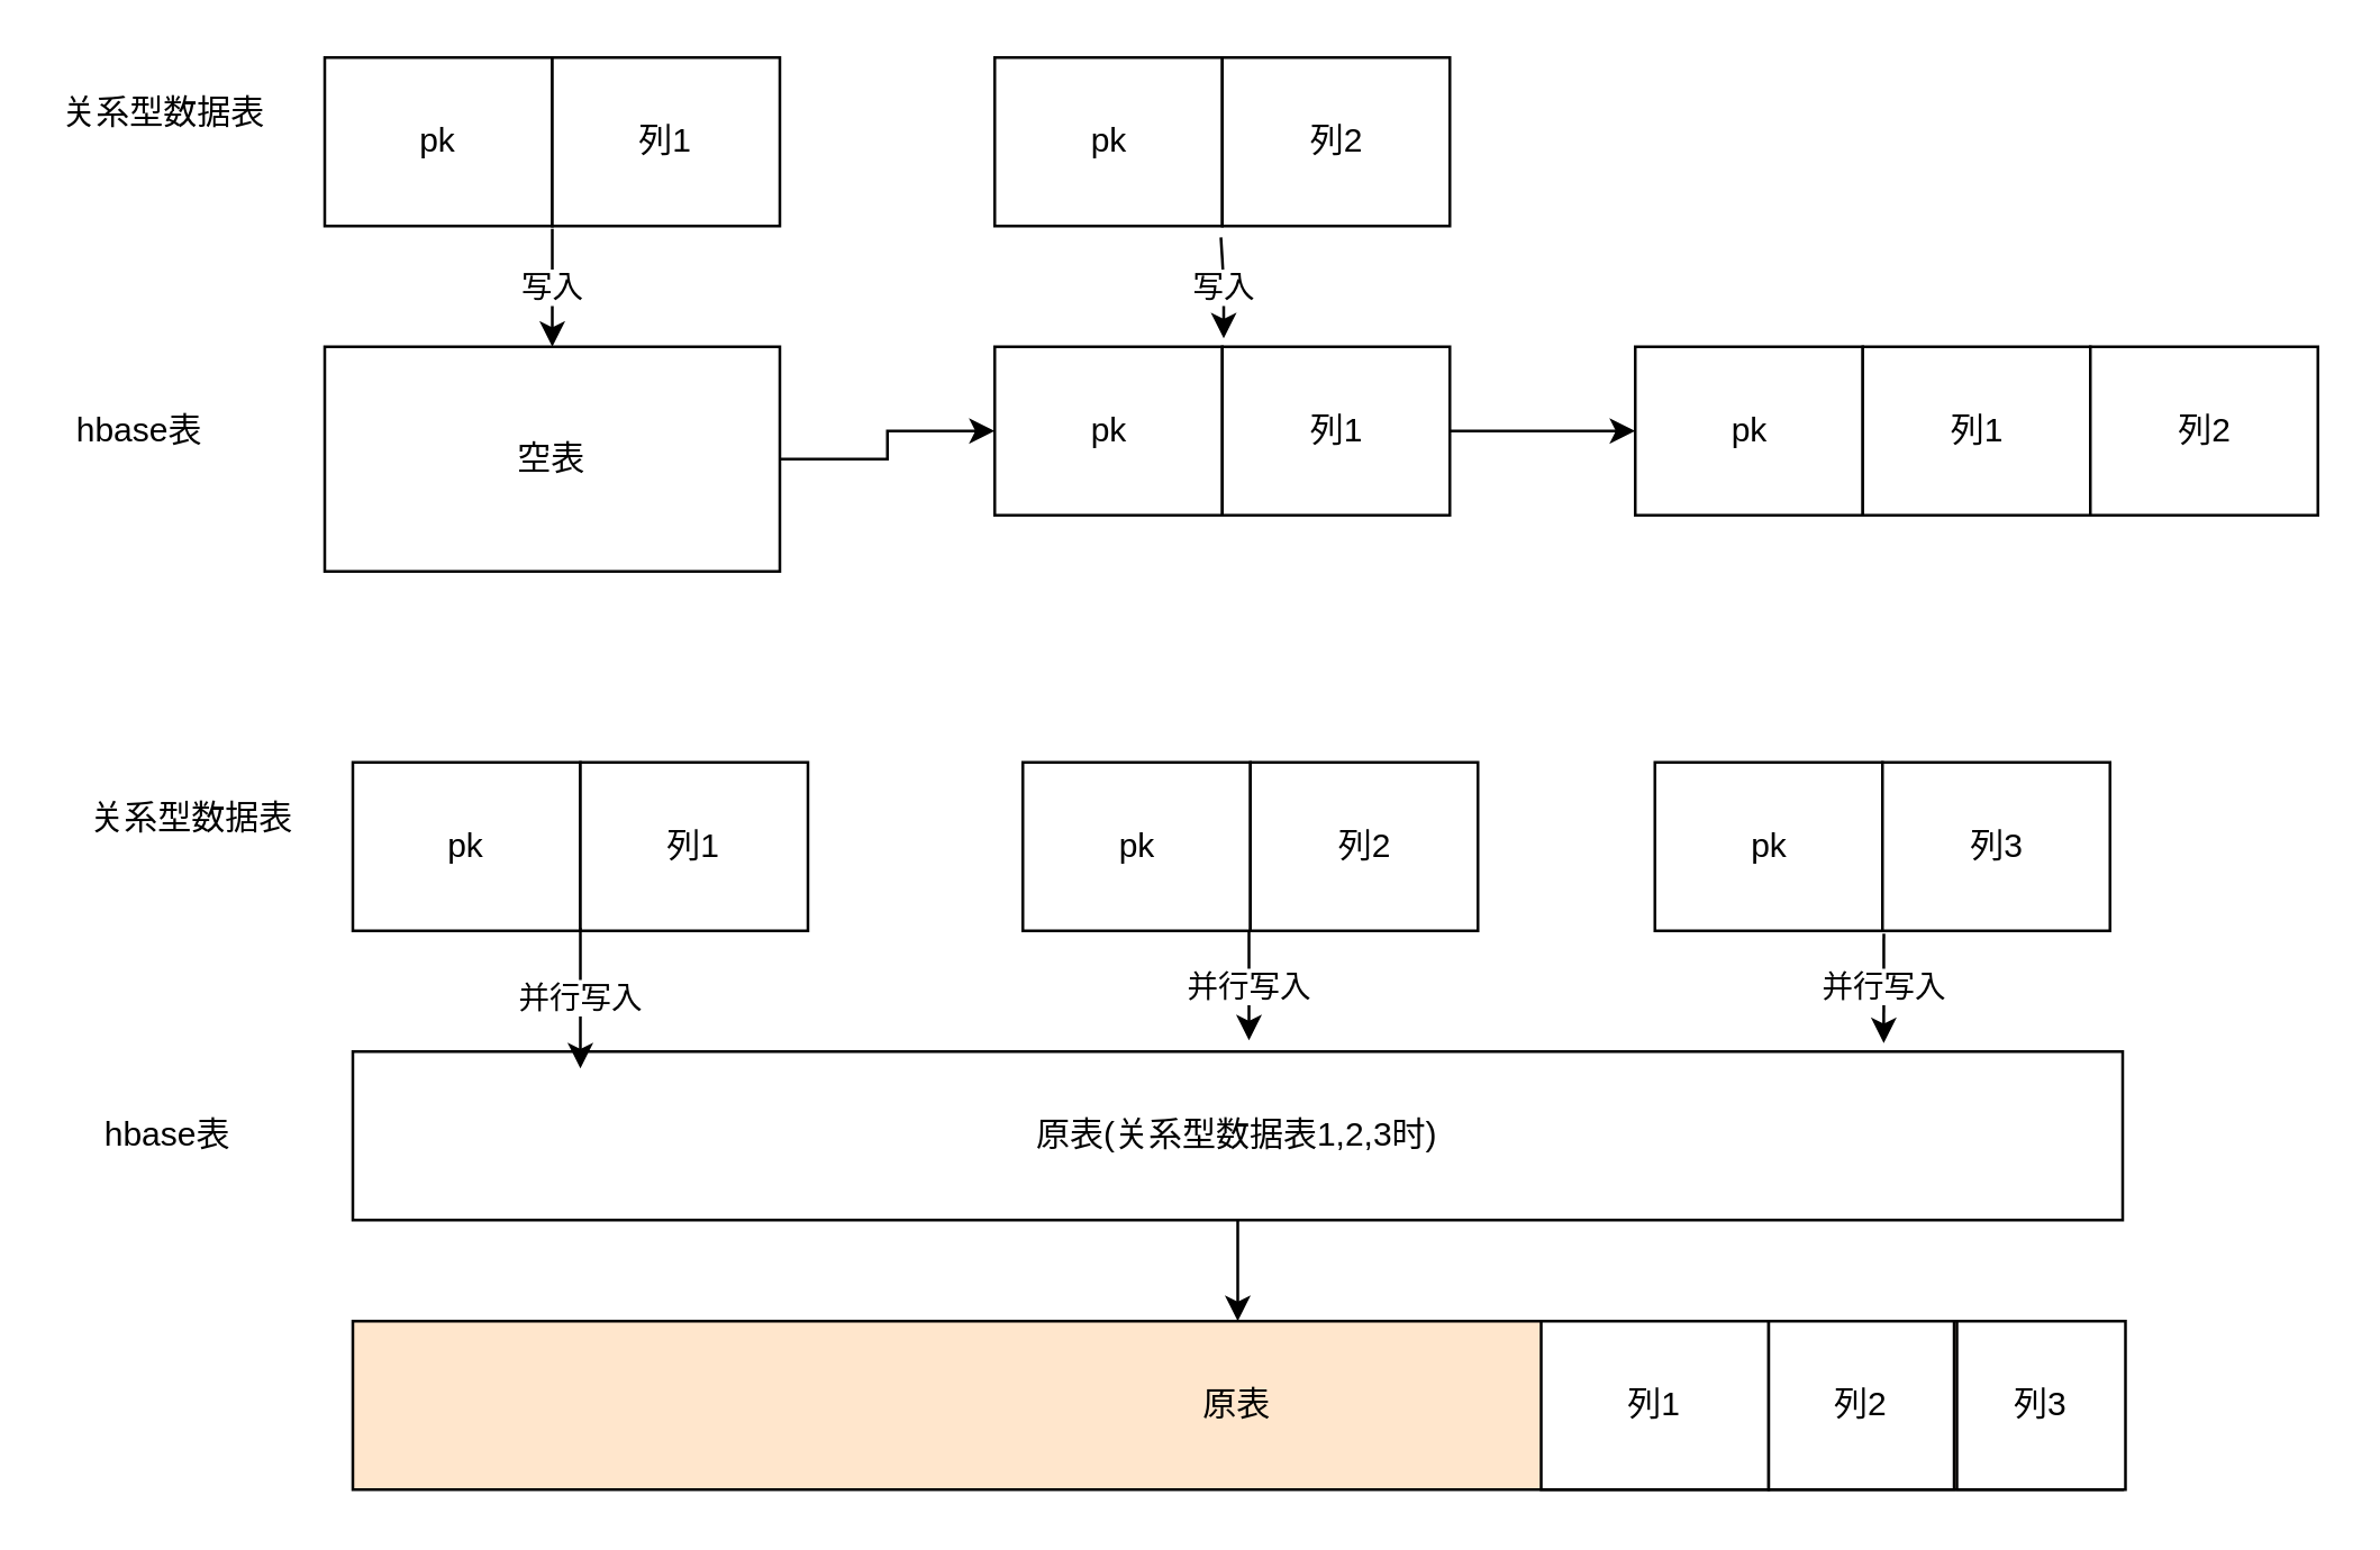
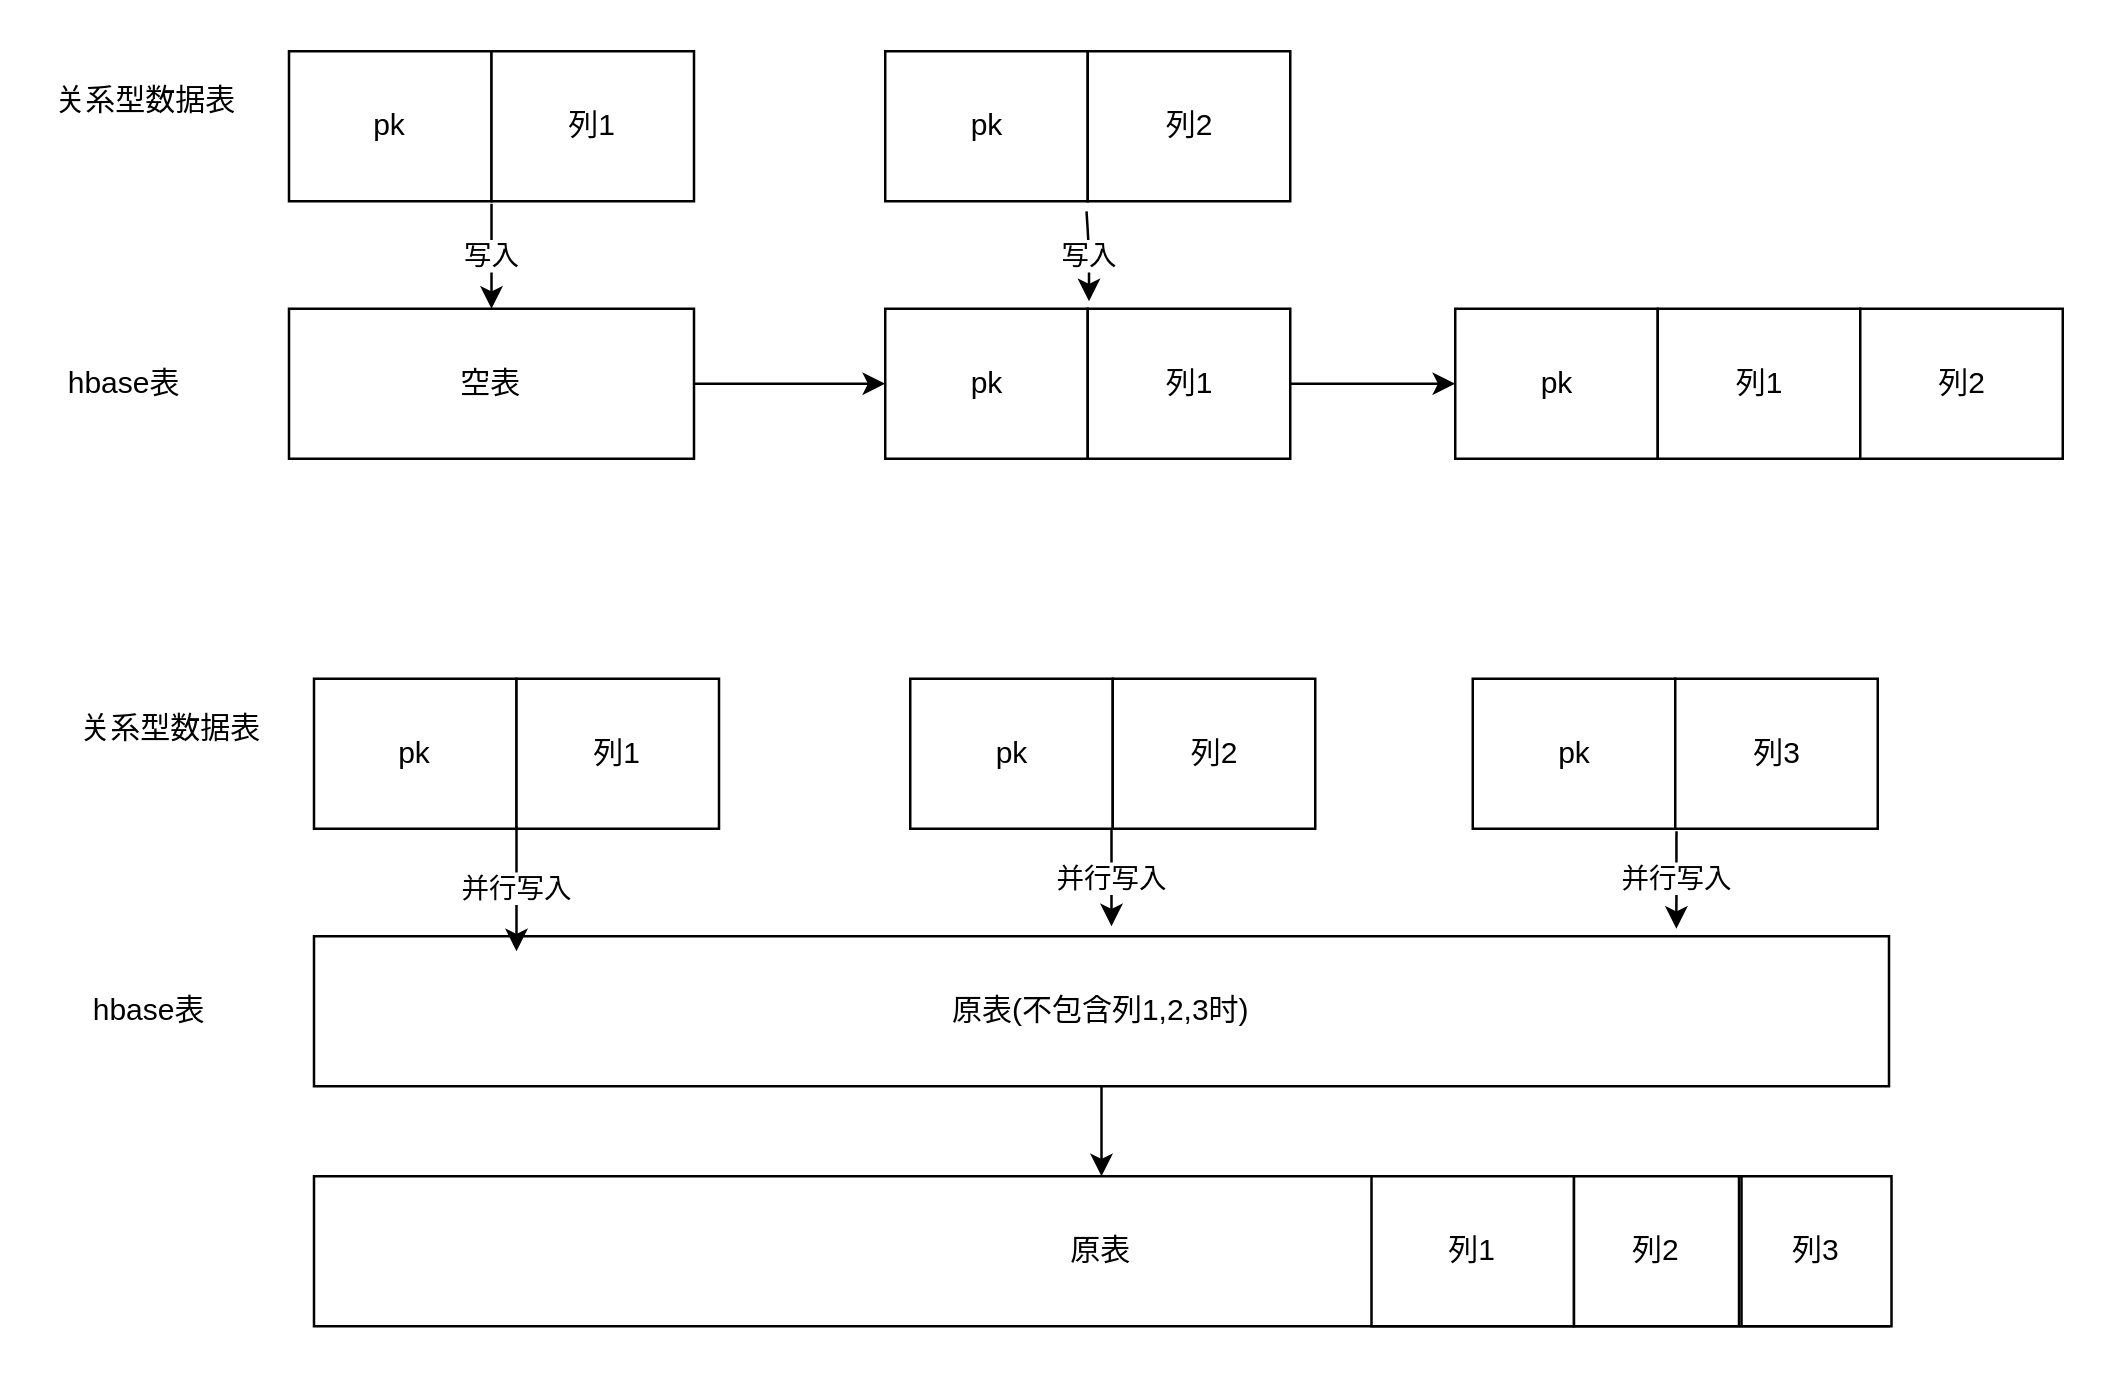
  <mxCell id="0" />
  <mxCell id="1" parent="0" />
  <mxCell id="2" value="pk" style="rounded=0;whiteSpace=wrap;html=1;" vertex="1" parent="1"><mxGeometry x="353.5" y="123" width="81" height="60" as="geometry" /></mxCell>
  <mxCell id="3" style="edgeStyle=orthogonalEdgeStyle;rounded=0;orthogonalLoop=1;jettySize=auto;html=1;entryX=0;entryY=0.5;entryDx=0;entryDy=0;" edge="1" parent="1" source="4" target="15"><mxGeometry relative="1" as="geometry" /></mxCell>
  <mxCell id="4" value="列1" style="rounded=0;whiteSpace=wrap;html=1;" vertex="1" parent="1"><mxGeometry x="434.5" y="123" width="81" height="60" as="geometry" /></mxCell>
  <mxCell id="5" style="edgeStyle=orthogonalEdgeStyle;rounded=0;orthogonalLoop=1;jettySize=auto;html=1;entryX=0;entryY=0.5;entryDx=0;entryDy=0;" edge="1" parent="1" source="6" target="2"><mxGeometry relative="1" as="geometry" /></mxCell>
- <mxCell id="6" value="空表" style="rounded=0;whiteSpace=wrap;html=1;" vertex="1" parent="1"><mxGeometry x="115" y="123" width="162" height="80" as="geometry" /></mxCell>
+ <mxCell id="6" value="空表" style="rounded=0;whiteSpace=wrap;html=1;" vertex="1" parent="1"><mxGeometry x="115" y="123" width="162" height="60" as="geometry" /></mxCell>
  <mxCell id="7" value="hbase表" style="text;html=1;resizable=0;points=[];autosize=1;align=left;verticalAlign=top;spacingTop=-4;" vertex="1" parent="1"><mxGeometry x="25" y="143" width="60" height="20" as="geometry" /></mxCell>
  <mxCell id="8" value="pk" style="rounded=0;whiteSpace=wrap;html=1;" vertex="1" parent="1"><mxGeometry x="115" y="20" width="81" height="60" as="geometry" /></mxCell>
  <mxCell id="9" value="列1" style="rounded=0;whiteSpace=wrap;html=1;" vertex="1" parent="1"><mxGeometry x="196" y="20" width="81" height="60" as="geometry" /></mxCell>
  <mxCell id="10" value="关系型数据表" style="text;html=1;resizable=0;points=[];autosize=1;align=left;verticalAlign=top;spacingTop=-4;" vertex="1" parent="1"><mxGeometry x="20" y="30" width="90" height="20" as="geometry" /></mxCell>
  <mxCell id="11" value="pk" style="rounded=0;whiteSpace=wrap;html=1;" vertex="1" parent="1"><mxGeometry x="353.5" y="20" width="81" height="60" as="geometry" /></mxCell>
  <mxCell id="12" value="列2" style="rounded=0;whiteSpace=wrap;html=1;" vertex="1" parent="1"><mxGeometry x="434.5" y="20" width="81" height="60" as="geometry" /></mxCell>
  <mxCell id="13" value="写入" style="endArrow=classic;html=1;entryX=0.5;entryY=0;entryDx=0;entryDy=0;" edge="1" parent="1" target="6"><mxGeometry width="50" height="50" relative="1" as="geometry"><mxPoint x="196" y="81" as="sourcePoint" /><mxPoint x="165" y="210" as="targetPoint" /></mxGeometry></mxCell>
  <mxCell id="14" value="写入" style="endArrow=classic;html=1;exitX=0.994;exitY=1.067;exitDx=0;exitDy=0;exitPerimeter=0;" edge="1" parent="1" source="11"><mxGeometry width="50" height="50" relative="1" as="geometry"><mxPoint x="206" y="91" as="sourcePoint" /><mxPoint x="435" y="120" as="targetPoint" /><Array as="points"><mxPoint x="435" y="100" /></Array></mxGeometry></mxCell>
  <mxCell id="15" value="pk" style="rounded=0;whiteSpace=wrap;html=1;" vertex="1" parent="1"><mxGeometry x="581.5" y="123" width="81" height="60" as="geometry" /></mxCell>
  <mxCell id="16" value="列1" style="rounded=0;whiteSpace=wrap;html=1;" vertex="1" parent="1"><mxGeometry x="662.5" y="123" width="81" height="60" as="geometry" /></mxCell>
  <mxCell id="17" value="列2" style="rounded=0;whiteSpace=wrap;html=1;" vertex="1" parent="1"><mxGeometry x="743.5" y="123" width="81" height="60" as="geometry" /></mxCell>
  <mxCell id="18" style="edgeStyle=orthogonalEdgeStyle;rounded=0;orthogonalLoop=1;jettySize=auto;html=1;" edge="1" parent="1" source="19"><mxGeometry relative="1" as="geometry"><mxPoint x="440" y="470" as="targetPoint" /></mxGeometry></mxCell>
- <mxCell id="19" value="原表(关系型数据表1,2,3时)" style="rounded=0;whiteSpace=wrap;html=1;" vertex="1" parent="1"><mxGeometry x="125" y="374" width="630" height="60" as="geometry" /></mxCell>
+ <mxCell id="19" value="原表(不包含列1,2,3时)" style="rounded=0;whiteSpace=wrap;html=1;" vertex="1" parent="1"><mxGeometry x="125" y="374" width="630" height="60" as="geometry" /></mxCell>
  <mxCell id="20" value="hbase表" style="text;html=1;resizable=0;points=[];autosize=1;align=left;verticalAlign=top;spacingTop=-4;" vertex="1" parent="1"><mxGeometry x="35" y="394" width="60" height="20" as="geometry" /></mxCell>
  <mxCell id="21" value="pk" style="rounded=0;whiteSpace=wrap;html=1;" vertex="1" parent="1"><mxGeometry x="125" y="271" width="81" height="60" as="geometry" /></mxCell>
  <mxCell id="22" value="列1" style="rounded=0;whiteSpace=wrap;html=1;" vertex="1" parent="1"><mxGeometry x="206" y="271" width="81" height="60" as="geometry" /></mxCell>
  <mxCell id="23" value="关系型数据表" style="text;html=1;resizable=0;points=[];autosize=1;align=left;verticalAlign=top;spacingTop=-4;" vertex="1" parent="1"><mxGeometry x="30" y="281" width="90" height="20" as="geometry" /></mxCell>
  <mxCell id="24" value="pk" style="rounded=0;whiteSpace=wrap;html=1;" vertex="1" parent="1"><mxGeometry x="363.5" y="271" width="81" height="60" as="geometry" /></mxCell>
  <mxCell id="25" value="列2" style="rounded=0;whiteSpace=wrap;html=1;" vertex="1" parent="1"><mxGeometry x="444.5" y="271" width="81" height="60" as="geometry" /></mxCell>
  <mxCell id="26" value="pk" style="rounded=0;whiteSpace=wrap;html=1;" vertex="1" parent="1"><mxGeometry x="588.5" y="271" width="81" height="60" as="geometry" /></mxCell>
  <mxCell id="27" value="列3" style="rounded=0;whiteSpace=wrap;html=1;" vertex="1" parent="1"><mxGeometry x="669.5" y="271" width="81" height="60" as="geometry" /></mxCell>
  <mxCell id="28" value="并行写入" style="endArrow=classic;html=1;exitX=1;exitY=0.983;exitDx=0;exitDy=0;exitPerimeter=0;" edge="1" parent="1" source="21"><mxGeometry width="50" height="50" relative="1" as="geometry"><mxPoint x="145" y="540" as="sourcePoint" /><mxPoint x="206" y="380" as="targetPoint" /></mxGeometry></mxCell>
  <mxCell id="29" value="并行写入" style="endArrow=classic;html=1;exitX=-0.006;exitY=1;exitDx=0;exitDy=0;exitPerimeter=0;" edge="1" parent="1" source="25"><mxGeometry width="50" height="50" relative="1" as="geometry"><mxPoint x="445" y="380" as="sourcePoint" /><mxPoint x="444" y="370" as="targetPoint" /></mxGeometry></mxCell>
  <mxCell id="30" value="并行写入" style="endArrow=classic;html=1;exitX=0.006;exitY=1.017;exitDx=0;exitDy=0;exitPerimeter=0;entryX=0.865;entryY=-0.05;entryDx=0;entryDy=0;entryPerimeter=0;" edge="1" parent="1" source="27" target="19"><mxGeometry width="50" height="50" relative="1" as="geometry"><mxPoint x="225" y="530" as="sourcePoint" /><mxPoint x="275" y="480" as="targetPoint" /></mxGeometry></mxCell>
- <mxCell id="31" value="原表" style="rounded=0;whiteSpace=wrap;html=1;fillColor=#ffe6cc;" vertex="1" parent="1"><mxGeometry x="125" y="470" width="630" height="60" as="geometry" /></mxCell>
+ <mxCell id="31" value="原表" style="rounded=0;whiteSpace=wrap;html=1;" vertex="1" parent="1"><mxGeometry x="125" y="470" width="630" height="60" as="geometry" /></mxCell>
  <mxCell id="32" value="列1" style="rounded=0;whiteSpace=wrap;html=1;" vertex="1" parent="1"><mxGeometry x="548" y="470" width="81" height="60" as="geometry" /></mxCell>
  <mxCell id="33" value="列2" style="rounded=0;whiteSpace=wrap;html=1;" vertex="1" parent="1"><mxGeometry x="629" y="470" width="66" height="60" as="geometry" /></mxCell>
  <mxCell id="34" value="列3" style="rounded=0;whiteSpace=wrap;html=1;" vertex="1" parent="1"><mxGeometry x="696" y="470" width="60" height="60" as="geometry" /></mxCell>
